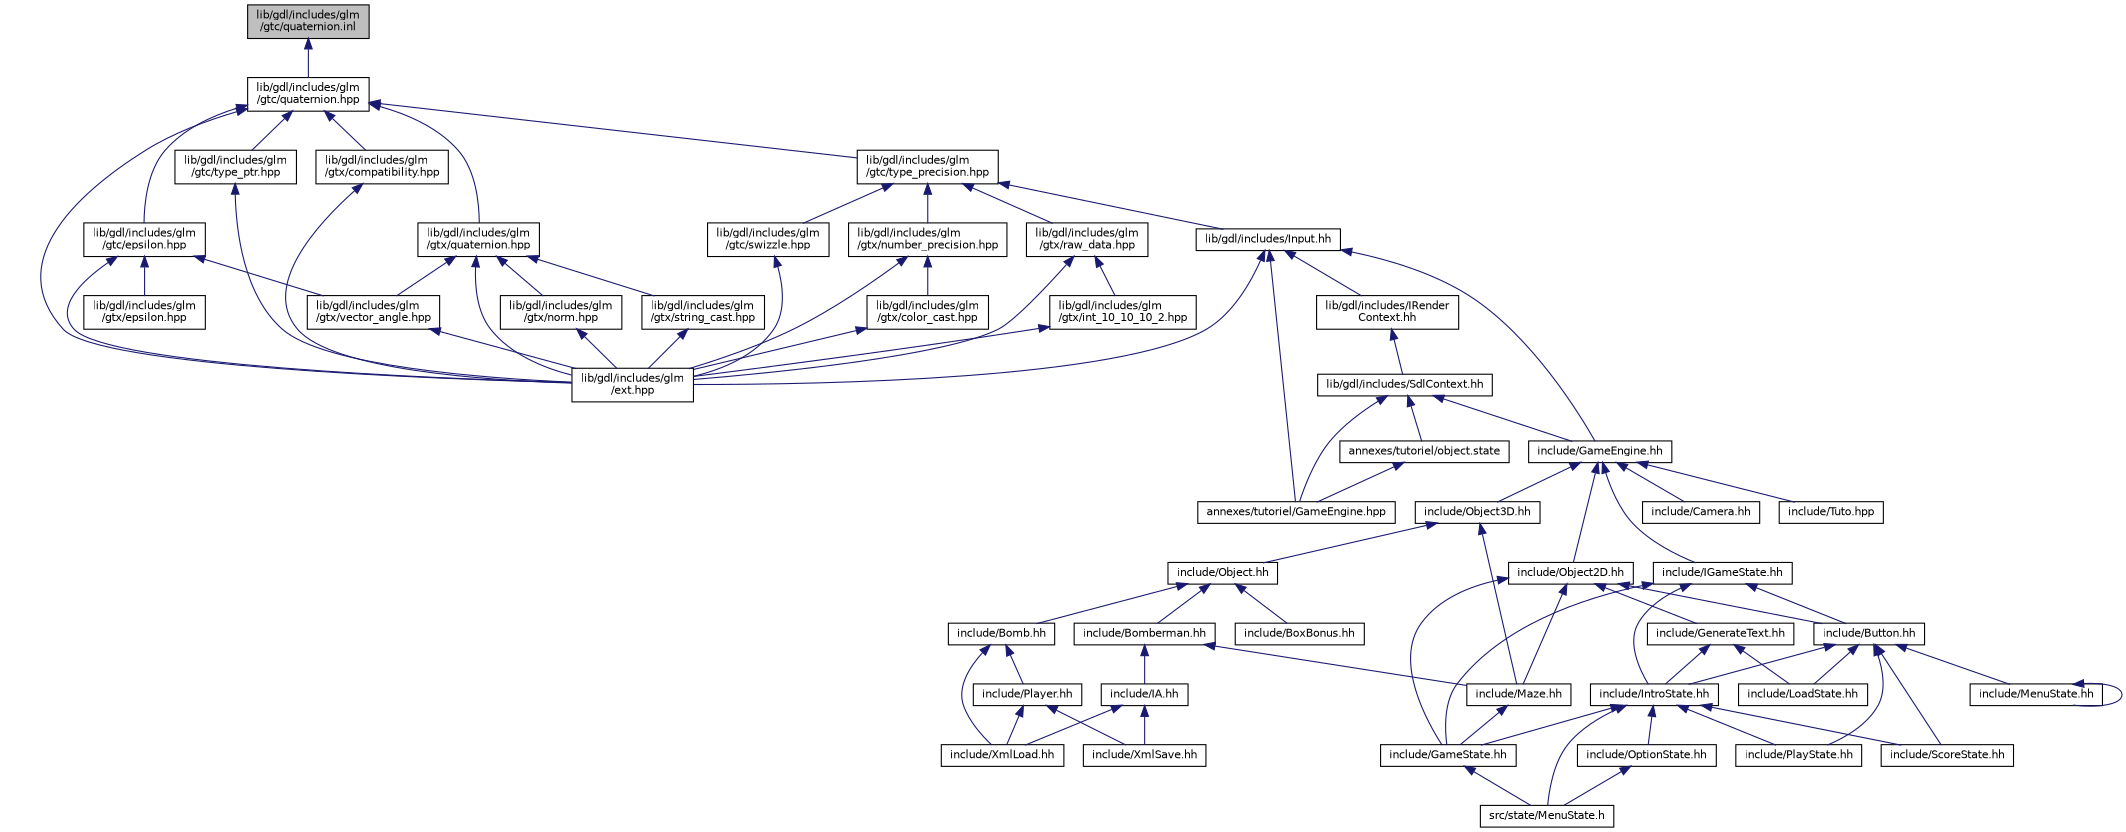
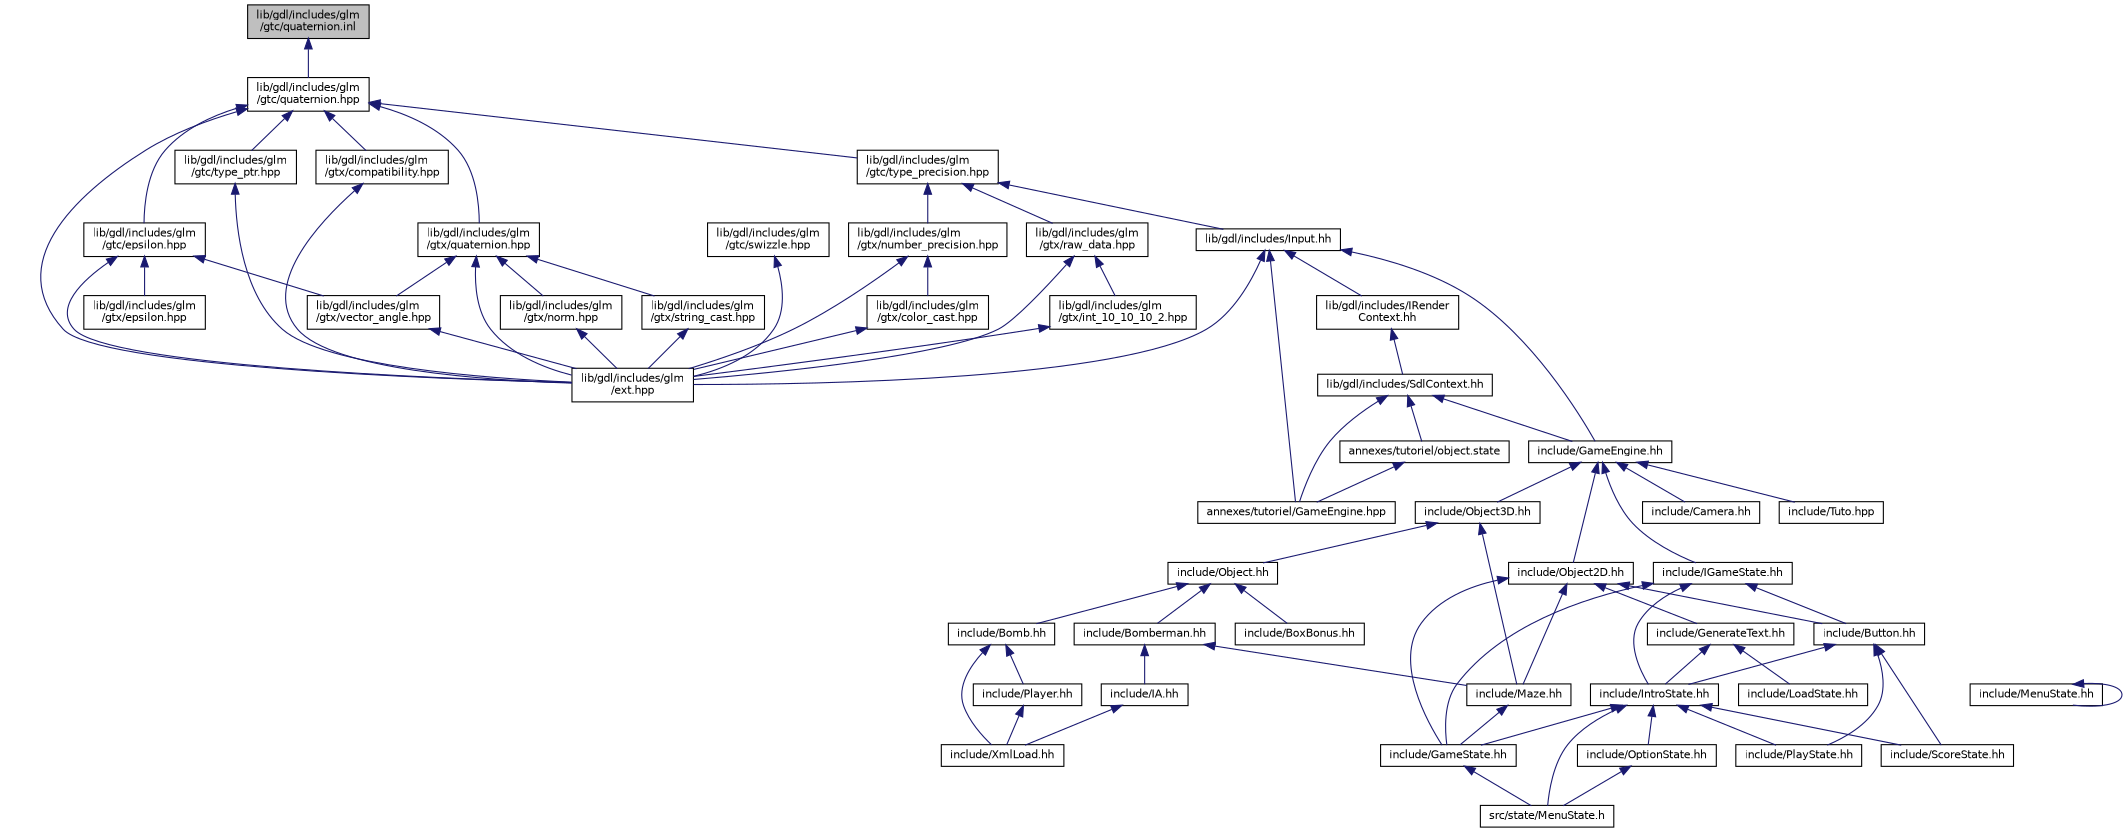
  digraph {
    node [color=black fillcolor=white fontname=Helvetica fontsize=10 shape=record style=filled]
    edge [color=midnightblue dir=back fontname=Helvetica fontsize=10 labelfontname=Helvetica labelfontsize=10 style=solid]
    n1 [fillcolor=grey75 fontcolor=black height=0.2 label="lib/gdl/includes/glm\l/gtc/quaternion.inl" width=0.4]
    n2 [height=0.2 label="lib/gdl/includes/glm\l/gtc/quaternion.hpp" width=0.4]
    n3 [height=0.2 label="lib/gdl/includes/glm\l/gtc/epsilon.hpp" width=0.4]
    n4 [height=0.2 label="lib/gdl/includes/glm\l/ext.hpp" width=0.4]
    n5 [height=0.2 label="lib/gdl/includes/glm\l/gtc/type_precision.hpp" width=0.4]
    n6 [height=0.2 label="lib/gdl/includes/glm\l/gtc/type_ptr.hpp" width=0.4]
    n7 [height=0.2 label="lib/gdl/includes/glm\l/gtx/compatibility.hpp" width=0.4]
    n8 [height=0.2 label="lib/gdl/includes/glm\l/gtx/quaternion.hpp" width=0.4]
    n9 [height=0.2 label="lib/gdl/includes/glm\l/gtx/vector_angle.hpp" width=0.4]
    n10 [height=0.2 label="lib/gdl/includes/glm\l/gtx/epsilon.hpp" width=0.4]
    n11 [height=0.2 label="lib/gdl/includes/glm\l/gtc/swizzle.hpp" width=0.4]
    n12 [height=0.2 label="lib/gdl/includes/glm\l/gtx/number_precision.hpp" width=0.4]
    n13 [height=0.2 label="lib/gdl/includes/glm\l/gtx/raw_data.hpp" width=0.4]
    n14 [height=0.2 label="lib/gdl/includes/Input.hh" width=0.4]
    n15 [height=0.2 label="lib/gdl/includes/glm\l/gtx/norm.hpp" width=0.4]
    n16 [height=0.2 label="lib/gdl/includes/glm\l/gtx/string_cast.hpp" width=0.4]
    n17 [height=0.2 label="lib/gdl/includes/glm\l/gtx/color_cast.hpp" width=0.4]
    n18 [height=0.2 label="lib/gdl/includes/glm\l/gtx/int_10_10_10_2.hpp" width=0.4]
    n19 [height=0.2 label="annexes/tutoriel/GameEngine.hpp" width=0.4]
    n20 [height=0.2 label="include/GameEngine.hh" width=0.4]
    n21 [height=0.2 label="lib/gdl/includes/IRender\lContext.hh" width=0.4]
    n22 [height=0.2 label="include/Object3D.hh" width=0.4]
    n23 [height=0.2 label="include/Object2D.hh" width=0.4]
    n24 [height=0.2 label="include/IGameState.hh" width=0.4]
    n25 [height=0.2 label="include/Camera.hh" width=0.4]
    n26 [height=0.2 label="include/Tuto.hpp" width=0.4]
    n27 [height=0.2 label="lib/gdl/includes/SdlContext.hh" width=0.4]
    n28 [height=0.2 label="include/Object.hh" width=0.4]
    n29 [height=0.2 label="include/Maze.hh" width=0.4]
    n30 [height=0.2 label="include/GameState.hh" width=0.4]
    n31 [height=0.2 label="include/Button.hh" width=0.4]
    n32 [height=0.2 label="include/GenerateText.hh" width=0.4]
    n33 [height=0.2 label="include/IntroState.hh" width=0.4]
    n34 [height=0.2 label="include/Bomb.hh" width=0.4]
    n35 [height=0.2 label="include/Bomberman.hh" width=0.4]
    n36 [height=0.2 label="include/BoxBonus.hh" width=0.4]
    n37 [height=0.2 label="include/XmlLoad.hh" width=0.4]
    n38 [height=0.2 label="include/Player.hh" width=0.4]
    n39 [height=0.2 label="include/IA.hh" width=0.4]
-   n40 [height=0.2 label="include/XmlSave.hh" width=0.4]
    n41 [height=0.2 label="src/state/MenuState.h" width=0.4]
    n42 [height=0.2 label="include/LoadState.hh" width=0.4]
    n43 [height=0.2 label="include/PlayState.hh" width=0.4]
    n44 [height=0.2 label="include/ScoreState.hh" width=0.4]
    n45 [height=0.2 label="include/MenuState.hh" width=0.4]
    n46 [height=0.2 label="include/OptionState.hh" width=0.4]
    n47 [height=0.2 label="annexes/tutoriel/object.state" width=0.4]
    n1 -> n2
    n2 -> n3
    n2 -> n4
    n2 -> n5
    n2 -> n6
    n2 -> n7
    n2 -> n8
    n3 -> n4
    n3 -> n9
    n3 -> n10
-   n5 -> n11
    n5 -> n12
    n5 -> n13
    n5 -> n14
    n6 -> n4
    n7 -> n4
    n8 -> n4
    n8 -> n9
    n8 -> n15
    n8 -> n16
    n9 -> n4
    n11 -> n4
    n12 -> n4
    n12 -> n17
    n13 -> n4
    n13 -> n18
    n14 -> n4
    n14 -> n19
    n14 -> n20
    n14 -> n21
    n15 -> n4
    n16 -> n4
    n17 -> n4
    n18 -> n4
    n20 -> n22
    n20 -> n23
    n20 -> n24
    n20 -> n25
    n20 -> n26
    n21 -> n27
    n22 -> n28
    n22 -> n29
    n23 -> n29
    n23 -> n30
    n23 -> n31
    n23 -> n32
    n24 -> n30
    n24 -> n31
    n24 -> n33
    n27 -> n19
    n27 -> n20
    n27 -> n47
    n28 -> n34
    n28 -> n35
    n28 -> n36
    n29 -> n30
    n30 -> n41
    n31 -> n33
-   n31 -> n42
    n31 -> n43
    n31 -> n44
-   n31 -> n45
    n32 -> n33
    n32 -> n42
    n33 -> n30
    n33 -> n41
    n33 -> n43
    n33 -> n44
    n33 -> n46
    n34 -> n37
    n34 -> n38
    n35 -> n29
    n35 -> n39
    n38 -> n37
-   n38 -> n40
    n39 -> n37
-   n39 -> n40
    n45 -> n45
    n46 -> n41
    n47 -> n19
  }
